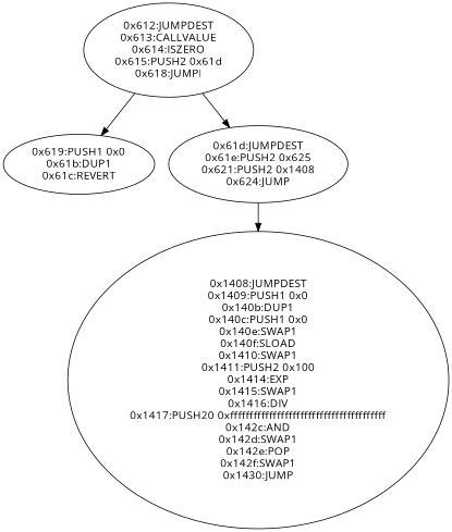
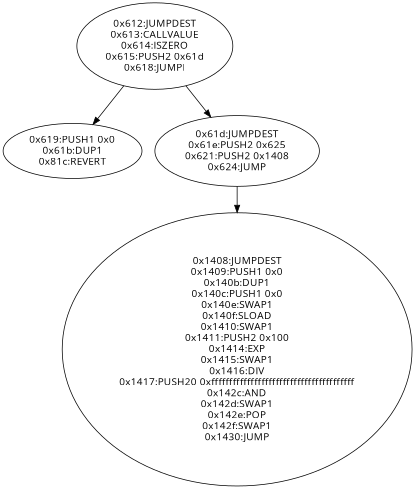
  digraph {
    fontname="Open Sans"
    node [fontname="Open Sans"]
    edge [fontname="Open Sans"]
    n1 [label="0x612:JUMPDEST\n0x613:CALLVALUE\n0x614:ISZERO\n0x615:PUSH2 0x61d\n0x618:JUMPI"]
-   n2 [label="0x619:PUSH1 0x0\n0x61b:DUP1\n0x61c:REVERT"]
+   n2 [label="0x619:PUSH1 0x0\n0x61b:DUP1\n0x81c:REVERT"]
    n3 [label="0x61d:JUMPDEST\n0x61e:PUSH2 0x625\n0x621:PUSH2 0x1408\n0x624:JUMP"]
    n4 [label="0x1408:JUMPDEST\n0x1409:PUSH1 0x0\n0x140b:DUP1\n0x140c:PUSH1 0x0\n0x140e:SWAP1\n0x140f:SLOAD\n0x1410:SWAP1\n0x1411:PUSH2 0x100\n0x1414:EXP\n0x1415:SWAP1\n0x1416:DIV\n0x1417:PUSH20 0xffffffffffffffffffffffffffffffffffffffff\n0x142c:AND\n0x142d:SWAP1\n0x142e:POP\n0x142f:SWAP1\n0x1430:JUMP"]
    n1 -> n2
    n1 -> n3
    n3 -> n4
  }
